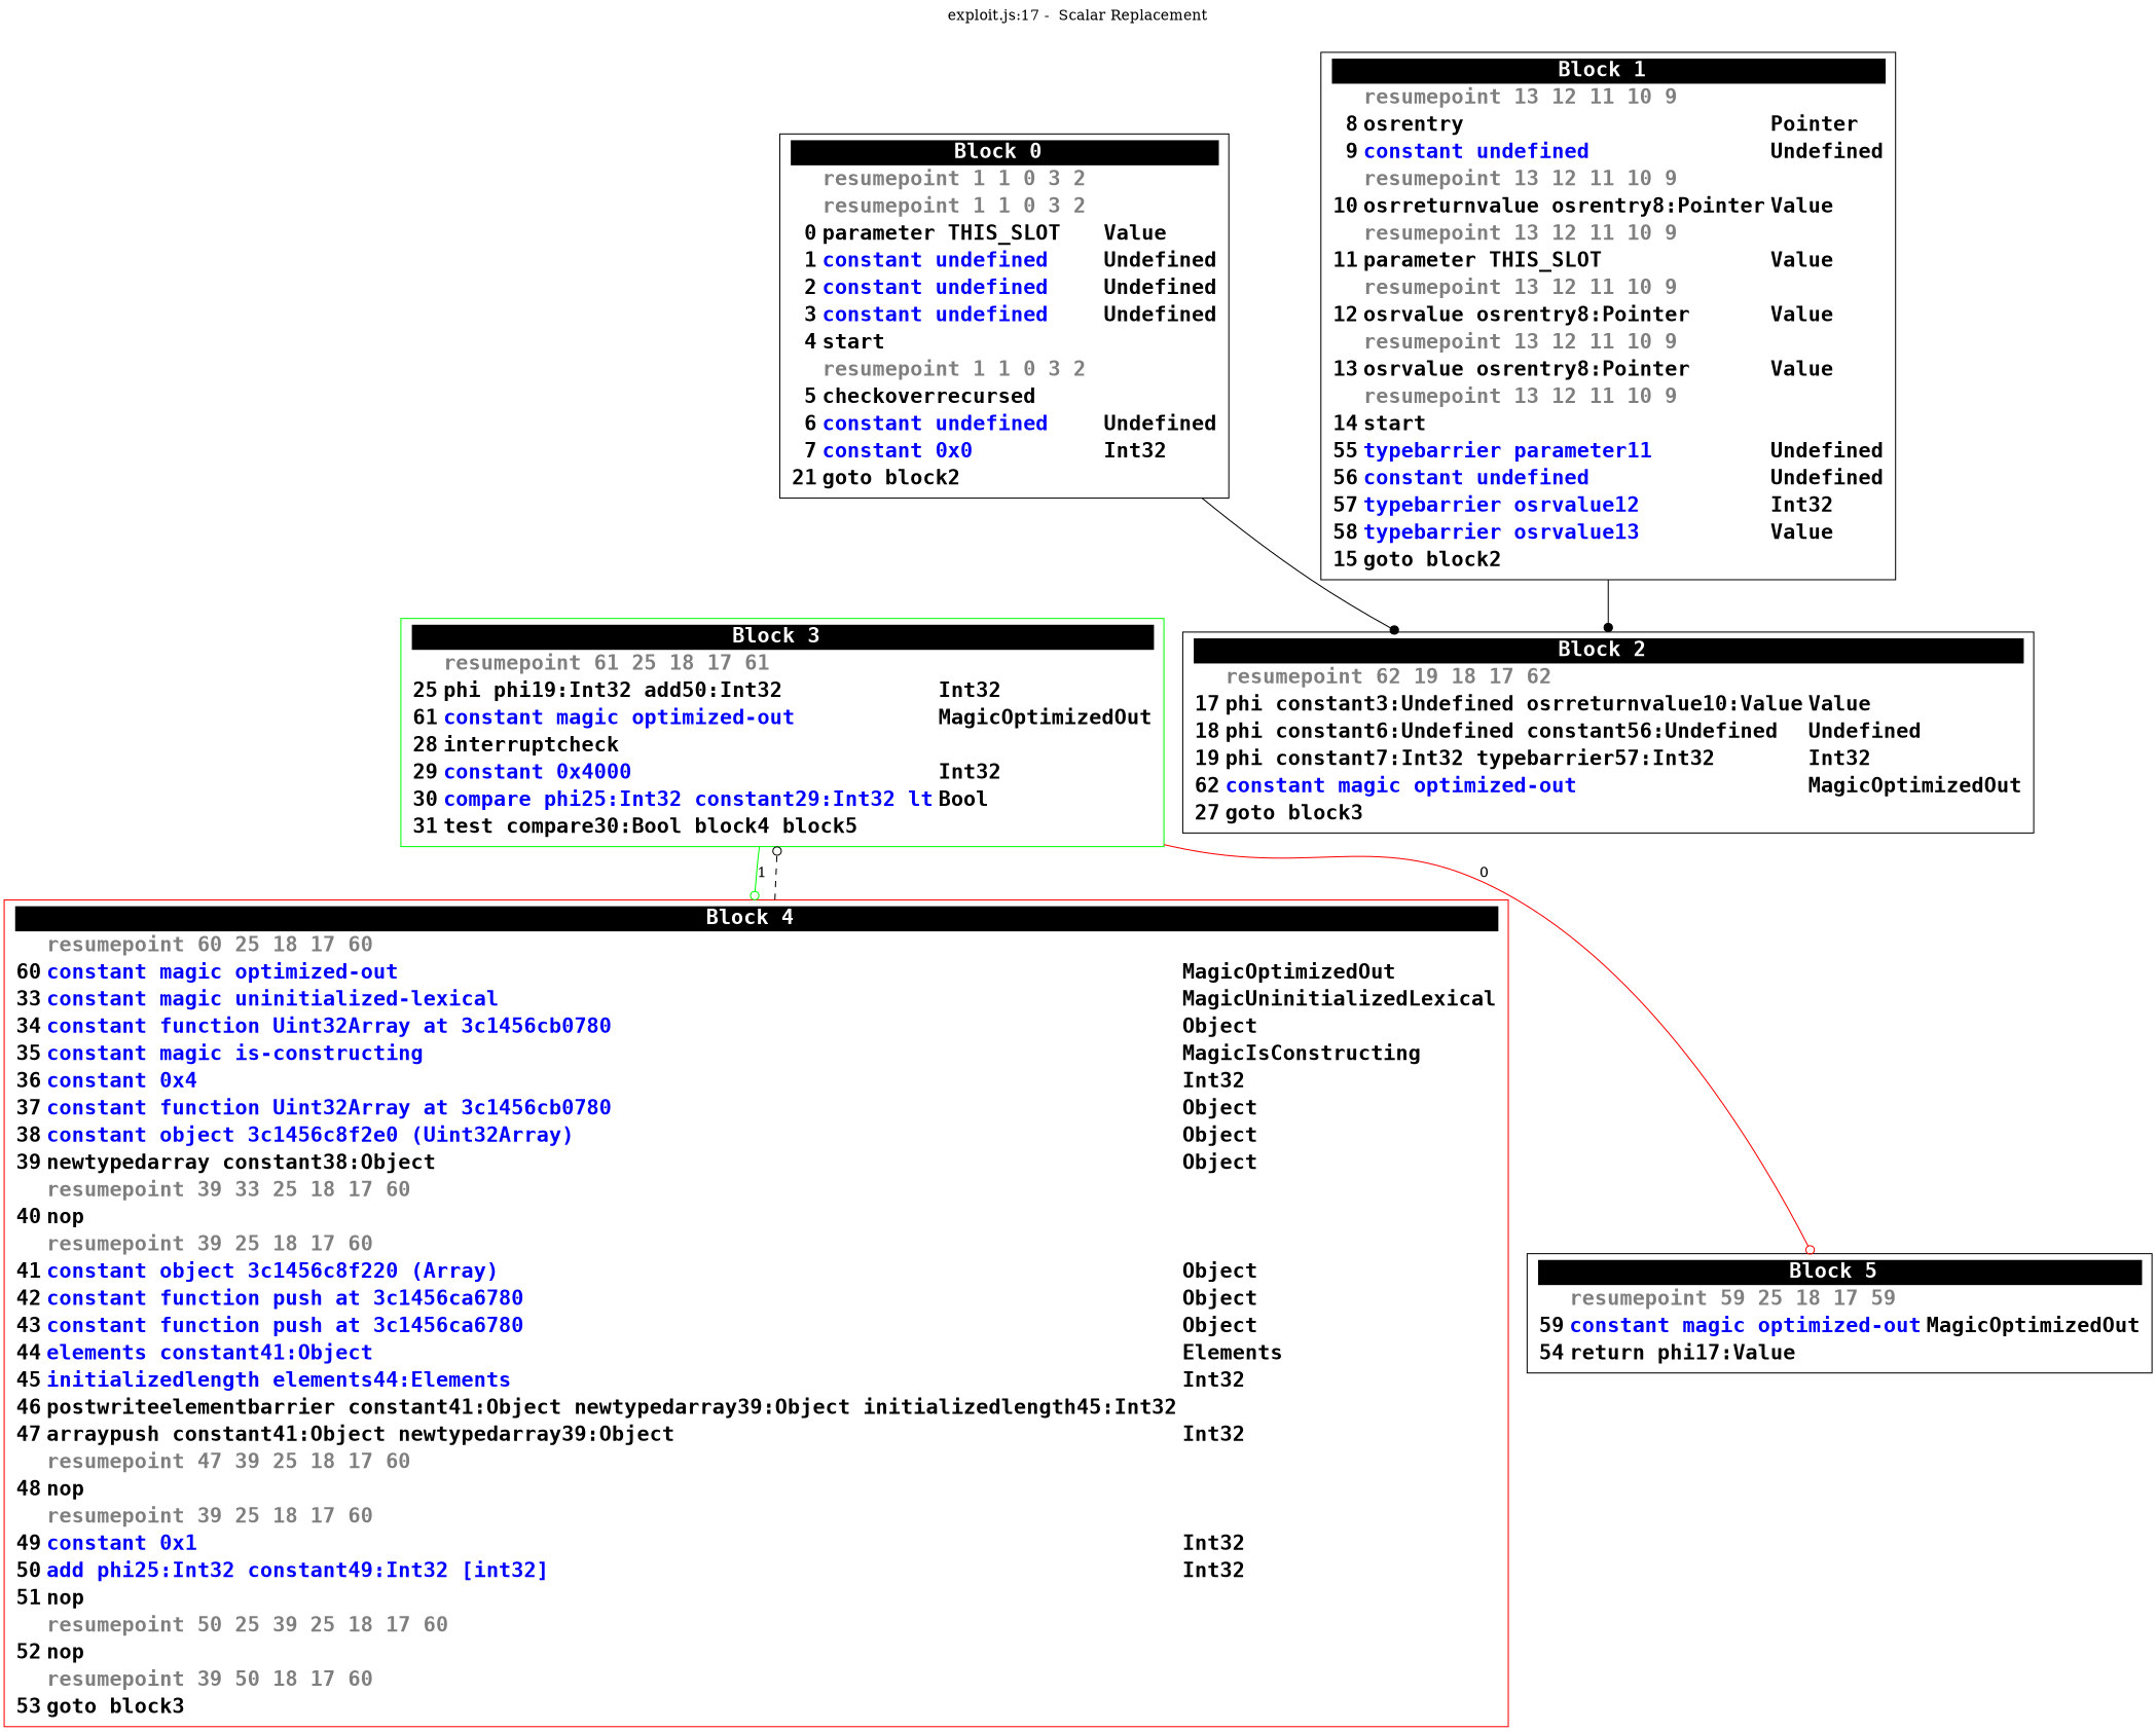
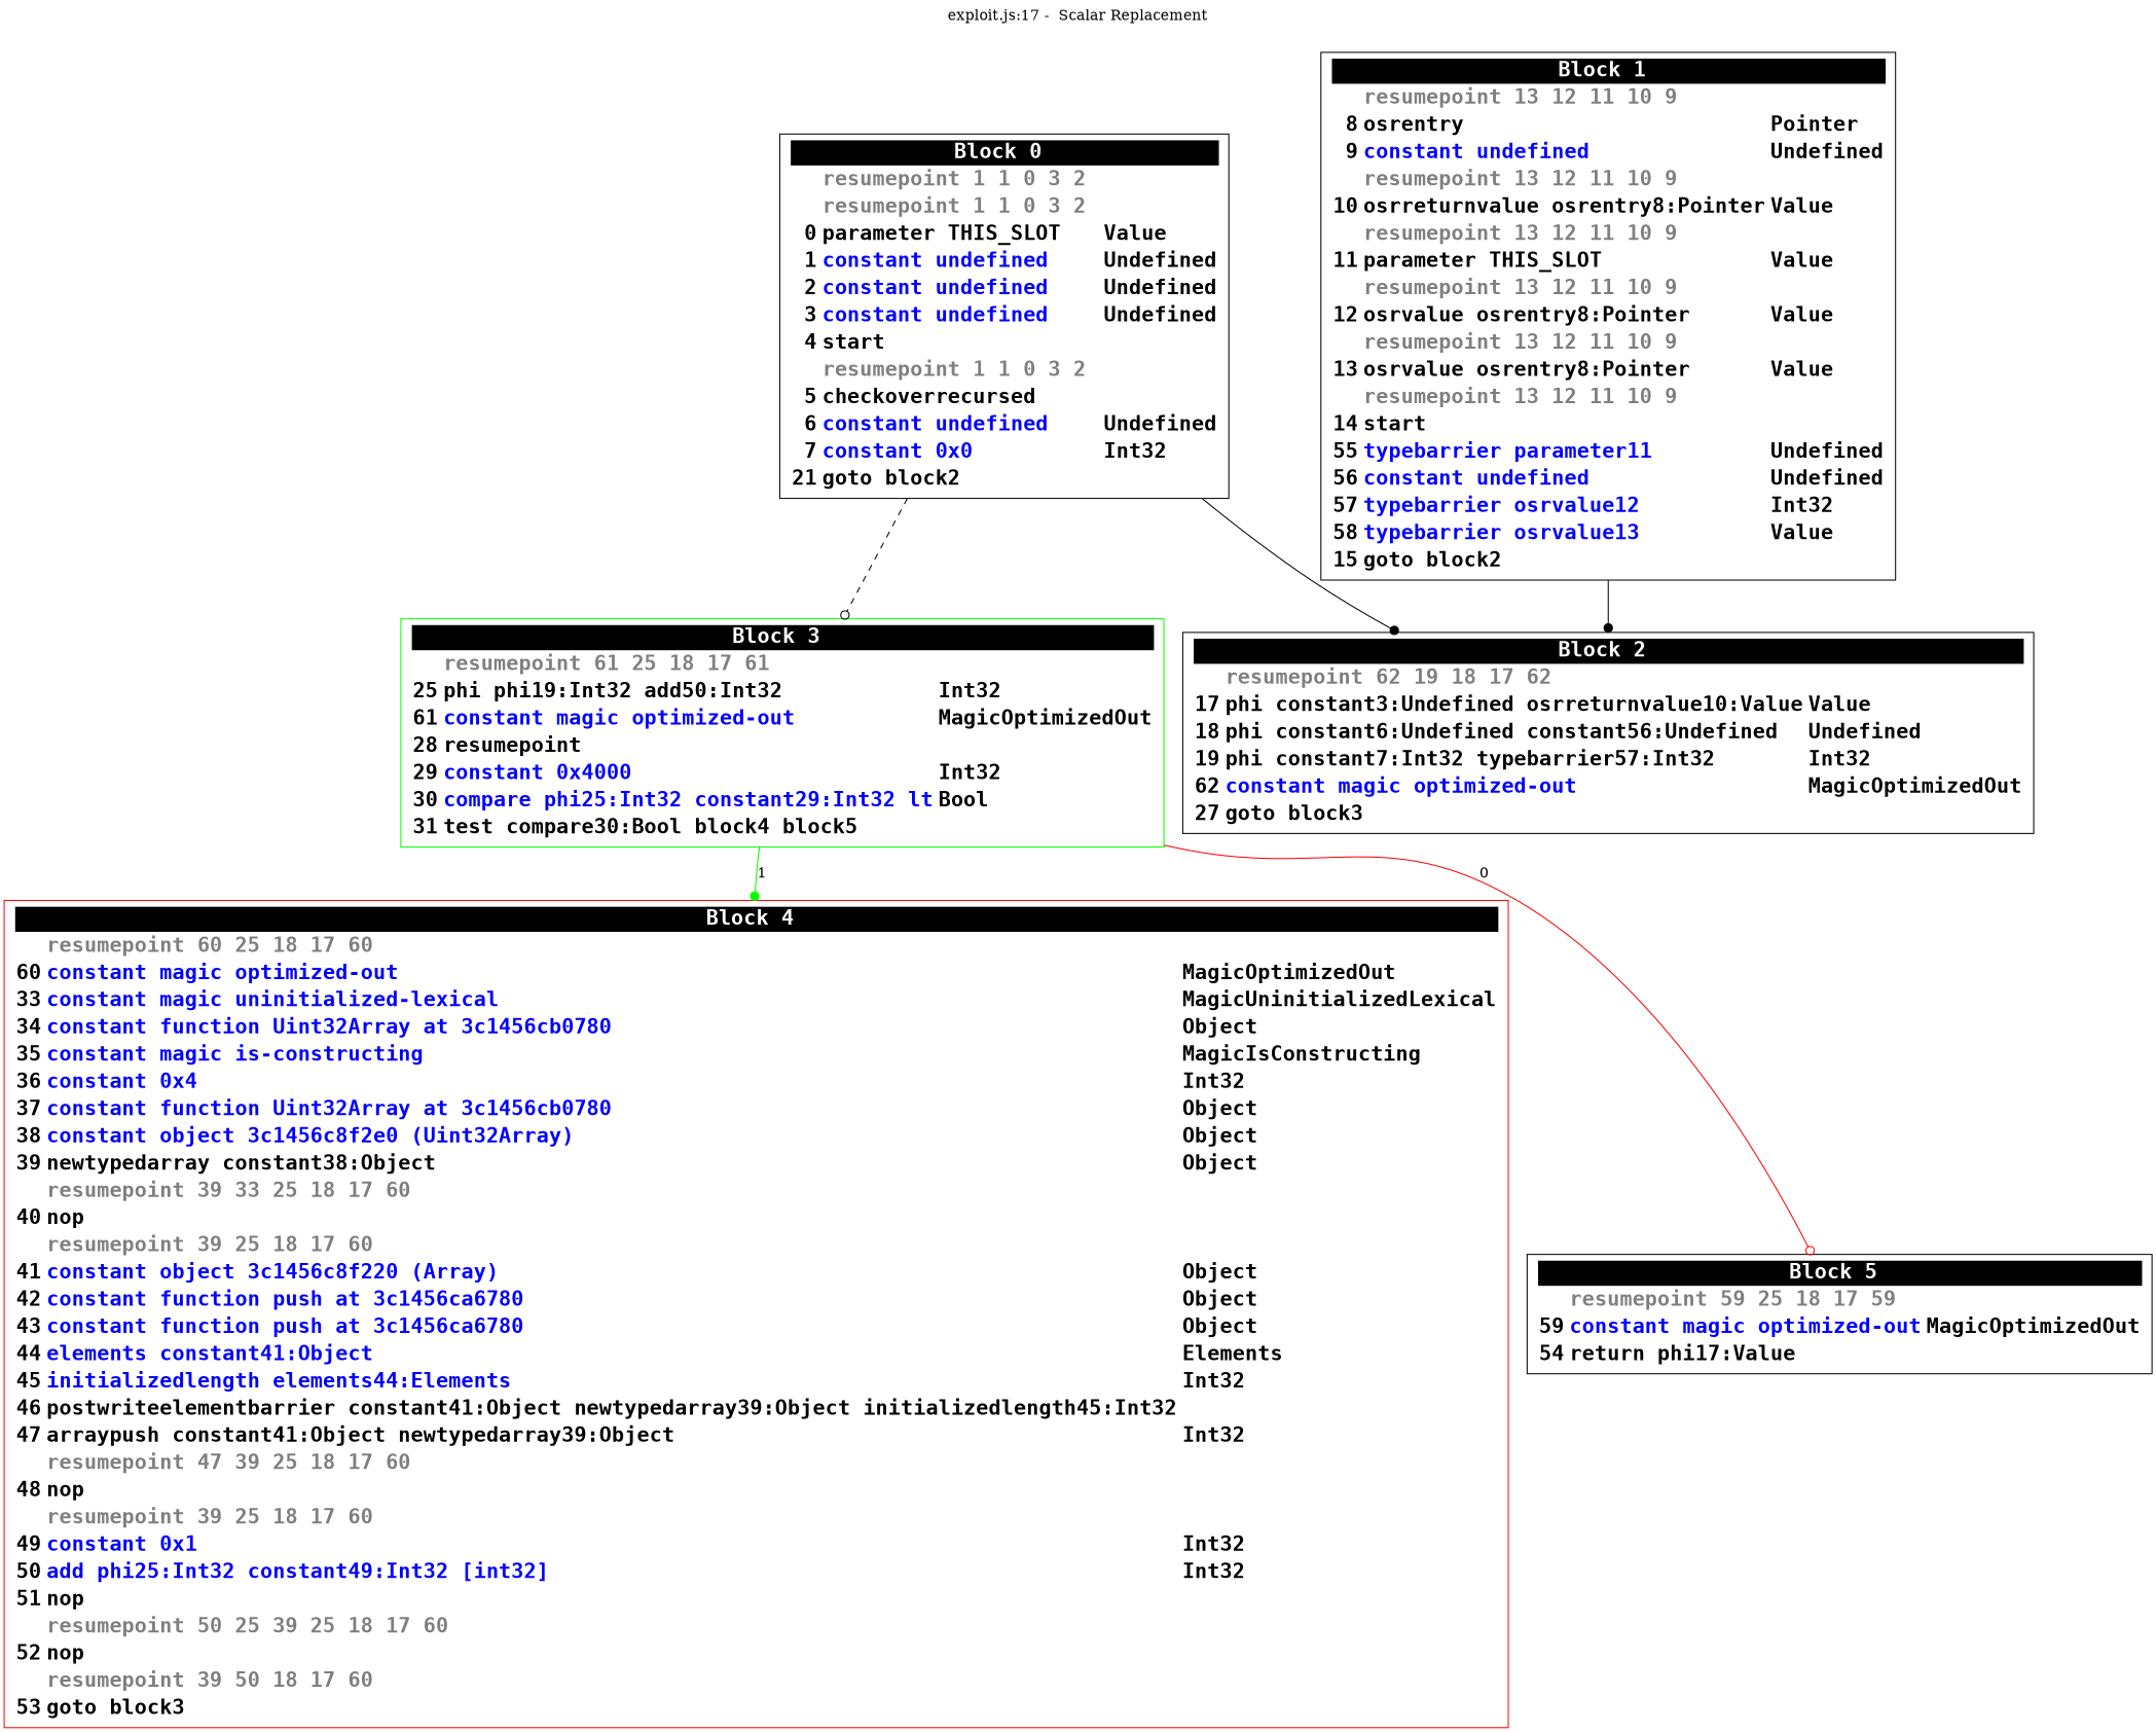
  digraph {
    label="exploit.js:17 -  Scalar Replacement"
    labelfontsize=30
    labelloc=t
    rankdir=TB
    splines=true
    node [fontname="Consolas Bold" fontsize=20 shape=box]
    edge [arrowhead=odot style=solid]
    n1 [label=<<table border="0" cellborder="0" cellpadding="1"><tr><td align="center" bgcolor="black" colspan="3"><font color="white">Block 0 </font></td></tr><tr><td align="left"></td><td align="left"><font color="grey50">resumepoint 1 1 0 3 2 </font></td><td></td></tr><tr><td align="left"></td><td align="left"><font color="grey50">resumepoint 1 1 0 3 2 </font></td><td></td></tr><tr><td align="right" port="i0">0</td><td align="left">parameter THIS_SLOT</td><td align="left">Value</td></tr><tr><td align="right" port="i1">1</td><td align="left"><font color="blue">constant undefined</font></td><td align="left">Undefined</td></tr><tr><td align="right" port="i2">2</td><td align="left"><font color="blue">constant undefined</font></td><td align="left">Undefined</td></tr><tr><td align="right" port="i3">3</td><td align="left"><font color="blue">constant undefined</font></td><td align="left">Undefined</td></tr><tr><td align="right" port="i4">4</td><td align="left">start</td></tr><tr><td align="left"></td><td align="left"><font color="grey50">resumepoint 1 1 0 3 2 </font></td><td></td></tr><tr><td align="right" port="i5">5</td><td align="left">checkoverrecursed</td></tr><tr><td align="right" port="i6">6</td><td align="left"><font color="blue">constant undefined</font></td><td align="left">Undefined</td></tr><tr><td align="right" port="i7">7</td><td align="left"><font color="blue">constant 0x0</font></td><td align="left">Int32</td></tr><tr><td align="right" port="i21">21</td><td align="left">goto block2</td></tr></table>>]
    n2 [label=<<table border="0" cellborder="0" cellpadding="1"><tr><td align="center" bgcolor="black" colspan="3"><font color="white">Block 2 </font></td></tr><tr><td align="left"></td><td align="left"><font color="grey50">resumepoint 62 19 18 17 62 </font></td><td></td></tr><tr><td align="right" port="i17">17</td><td align="left">phi constant3:Undefined osrreturnvalue10:Value</td><td align="left">Value</td></tr><tr><td align="right" port="i18">18</td><td align="left">phi constant6:Undefined constant56:Undefined</td><td align="left">Undefined</td></tr><tr><td align="right" port="i19">19</td><td align="left">phi constant7:Int32 typebarrier57:Int32</td><td align="left">Int32</td></tr><tr><td align="right" port="i62">62</td><td align="left"><font color="blue">constant magic optimized-out</font></td><td align="left">MagicOptimizedOut</td></tr><tr><td align="right" port="i27">27</td><td align="left">goto block3</td></tr></table>>]
    n3 [label=<<table border="0" cellborder="0" cellpadding="1"><tr><td align="center" bgcolor="black" colspan="3"><font color="white">Block 1 </font></td></tr><tr><td align="left"></td><td align="left"><font color="grey50">resumepoint 13 12 11 10 9 </font></td><td></td></tr><tr><td align="right" port="i8">8</td><td align="left">osrentry</td><td align="left">Pointer</td></tr><tr><td align="right" port="i9">9</td><td align="left"><font color="blue">constant undefined</font></td><td align="left">Undefined</td></tr><tr><td align="left"></td><td align="left"><font color="grey50">resumepoint 13 12 11 10 9 </font></td><td></td></tr><tr><td align="right" port="i10">10</td><td align="left">osrreturnvalue osrentry8:Pointer</td><td align="left">Value</td></tr><tr><td align="left"></td><td align="left"><font color="grey50">resumepoint 13 12 11 10 9 </font></td><td></td></tr><tr><td align="right" port="i11">11</td><td align="left">parameter THIS_SLOT</td><td align="left">Value</td></tr><tr><td align="left"></td><td align="left"><font color="grey50">resumepoint 13 12 11 10 9 </font></td><td></td></tr><tr><td align="right" port="i12">12</td><td align="left">osrvalue osrentry8:Pointer</td><td align="left">Value</td></tr><tr><td align="left"></td><td align="left"><font color="grey50">resumepoint 13 12 11 10 9 </font></td><td></td></tr><tr><td align="right" port="i13">13</td><td align="left">osrvalue osrentry8:Pointer</td><td align="left">Value</td></tr><tr><td align="left"></td><td align="left"><font color="grey50">resumepoint 13 12 11 10 9 </font></td><td></td></tr><tr><td align="right" port="i14">14</td><td align="left">start</td></tr><tr><td align="right" port="i55">55</td><td align="left"><font color="blue">typebarrier parameter11</font></td><td align="left">Undefined</td></tr><tr><td align="right" port="i56">56</td><td align="left"><font color="blue">constant undefined</font></td><td align="left">Undefined</td></tr><tr><td align="right" port="i57">57</td><td align="left"><font color="blue">typebarrier osrvalue12</font></td><td align="left">Int32</td></tr><tr><td align="right" port="i58">58</td><td align="left"><font color="blue">typebarrier osrvalue13</font></td><td align="left">Value</td></tr><tr><td align="right" port="i15">15</td><td align="left">goto block2</td></tr></table>>]
-   n4 [color=green label=<<table border="0" cellborder="0" cellpadding="1"><tr><td align="center" bgcolor="black" colspan="3"><font color="white">Block 3 </font></td></tr><tr><td align="left"></td><td align="left"><font color="grey50">resumepoint 61 25 18 17 61 </font></td><td></td></tr><tr><td align="right" port="i25">25</td><td align="left">phi phi19:Int32 add50:Int32</td><td align="left">Int32</td></tr><tr><td align="right" port="i61">61</td><td align="left"><font color="blue">constant magic optimized-out</font></td><td align="left">MagicOptimizedOut</td></tr><tr><td align="right" port="i28">28</td><td align="left">interruptcheck</td></tr><tr><td align="right" port="i29">29</td><td align="left"><font color="blue">constant 0x4000</font></td><td align="left">Int32</td></tr><tr><td align="right" port="i30">30</td><td align="left"><font color="blue">compare phi25:Int32 constant29:Int32 lt</font></td><td align="left">Bool</td></tr><tr><td align="right" port="i31">31</td><td align="left">test compare30:Bool block4 block5</td></tr></table>>]
+   n4 [color=green label=<<table border="0" cellborder="0" cellpadding="1"><tr><td align="center" bgcolor="black" colspan="3"><font color="white">Block 3 </font></td></tr><tr><td align="left"></td><td align="left"><font color="grey50">resumepoint 61 25 18 17 61 </font></td><td></td></tr><tr><td align="right" port="i25">25</td><td align="left">phi phi19:Int32 add50:Int32</td><td align="left">Int32</td></tr><tr><td align="right" port="i61">61</td><td align="left"><font color="blue">constant magic optimized-out</font></td><td align="left">MagicOptimizedOut</td></tr><tr><td align="right" port="i28">28</td><td align="left">resumepoint</td></tr><tr><td align="right" port="i29">29</td><td align="left"><font color="blue">constant 0x4000</font></td><td align="left">Int32</td></tr><tr><td align="right" port="i30">30</td><td align="left"><font color="blue">compare phi25:Int32 constant29:Int32 lt</font></td><td align="left">Bool</td></tr><tr><td align="right" port="i31">31</td><td align="left">test compare30:Bool block4 block5</td></tr></table>>]
    n5 [color=red label=<<table border="0" cellborder="0" cellpadding="1"><tr><td align="center" bgcolor="black" colspan="3"><font color="white">Block 4 </font></td></tr><tr><td align="left"></td><td align="left"><font color="grey50">resumepoint 60 25 18 17 60 </font></td><td></td></tr><tr><td align="right" port="i60">60</td><td align="left"><font color="blue">constant magic optimized-out</font></td><td align="left">MagicOptimizedOut</td></tr><tr><td align="right" port="i33">33</td><td align="left"><font color="blue">constant magic uninitialized-lexical</font></td><td align="left">MagicUninitializedLexical</td></tr><tr><td align="right" port="i34">34</td><td align="left"><font color="blue">constant function Uint32Array at 3c1456cb0780</font></td><td align="left">Object</td></tr><tr><td align="right" port="i35">35</td><td align="left"><font color="blue">constant magic is-constructing</font></td><td align="left">MagicIsConstructing</td></tr><tr><td align="right" port="i36">36</td><td align="left"><font color="blue">constant 0x4</font></td><td align="left">Int32</td></tr><tr><td align="right" port="i37">37</td><td align="left"><font color="blue">constant function Uint32Array at 3c1456cb0780</font></td><td align="left">Object</td></tr><tr><td align="right" port="i38">38</td><td align="left"><font color="blue">constant object 3c1456c8f2e0 (Uint32Array)</font></td><td align="left">Object</td></tr><tr><td align="right" port="i39">39</td><td align="left">newtypedarray constant38:Object</td><td align="left">Object</td></tr><tr><td align="left"></td><td align="left"><font color="grey50">resumepoint 39 33 25 18 17 60 </font></td><td></td></tr><tr><td align="right" port="i40">40</td><td align="left">nop</td></tr><tr><td align="left"></td><td align="left"><font color="grey50">resumepoint 39 25 18 17 60 </font></td><td></td></tr><tr><td align="right" port="i41">41</td><td align="left"><font color="blue">constant object 3c1456c8f220 (Array)</font></td><td align="left">Object</td></tr><tr><td align="right" port="i42">42</td><td align="left"><font color="blue">constant function push at 3c1456ca6780</font></td><td align="left">Object</td></tr><tr><td align="right" port="i43">43</td><td align="left"><font color="blue">constant function push at 3c1456ca6780</font></td><td align="left">Object</td></tr><tr><td align="right" port="i44">44</td><td align="left"><font color="blue">elements constant41:Object</font></td><td align="left">Elements</td></tr><tr><td align="right" port="i45">45</td><td align="left"><font color="blue">initializedlength elements44:Elements</font></td><td align="left">Int32</td></tr><tr><td align="right" port="i46">46</td><td align="left">postwriteelementbarrier constant41:Object newtypedarray39:Object initializedlength45:Int32</td></tr><tr><td align="right" port="i47">47</td><td align="left">arraypush constant41:Object newtypedarray39:Object</td><td align="left">Int32</td></tr><tr><td align="left"></td><td align="left"><font color="grey50">resumepoint 47 39 25 18 17 60 </font></td><td></td></tr><tr><td align="right" port="i48">48</td><td align="left">nop</td></tr><tr><td align="left"></td><td align="left"><font color="grey50">resumepoint 39 25 18 17 60 </font></td><td></td></tr><tr><td align="right" port="i49">49</td><td align="left"><font color="blue">constant 0x1</font></td><td align="left">Int32</td></tr><tr><td align="right" port="i50">50</td><td align="left"><font color="blue">add phi25:Int32 constant49:Int32 [int32]</font></td><td align="left">Int32</td></tr><tr><td align="right" port="i51">51</td><td align="left">nop</td></tr><tr><td align="left"></td><td align="left"><font color="grey50">resumepoint 50 25 39 25 18 17 60 </font></td><td></td></tr><tr><td align="right" port="i52">52</td><td align="left">nop</td></tr><tr><td align="left"></td><td align="left"><font color="grey50">resumepoint 39 50 18 17 60 </font></td><td></td></tr><tr><td align="right" port="i53">53</td><td align="left">goto block3</td></tr></table>>]
    n6 [label=<<table border="0" cellborder="0" cellpadding="1"><tr><td align="center" bgcolor="black" colspan="3"><font color="white">Block 5 </font></td></tr><tr><td align="left"></td><td align="left"><font color="grey50">resumepoint 59 25 18 17 59 </font></td><td></td></tr><tr><td align="right" port="i59">59</td><td align="left"><font color="blue">constant magic optimized-out</font></td><td align="left">MagicOptimizedOut</td></tr><tr><td align="right" port="i54">54</td><td align="left">return phi17:Value</td></tr></table>>]
    n1 -> n2 [arrowhead=dot]
    n3 -> n2 [arrowhead=dot]
-   n4 -> n5 [color=green label=1]
+   n4 -> n5 [arrowhead=dot color=green label=1]
    n4 -> n6 [color=red label=0]
-   n5 -> n4 [style=dashed]
+   n1 -> n4 [style=dashed]
  }
